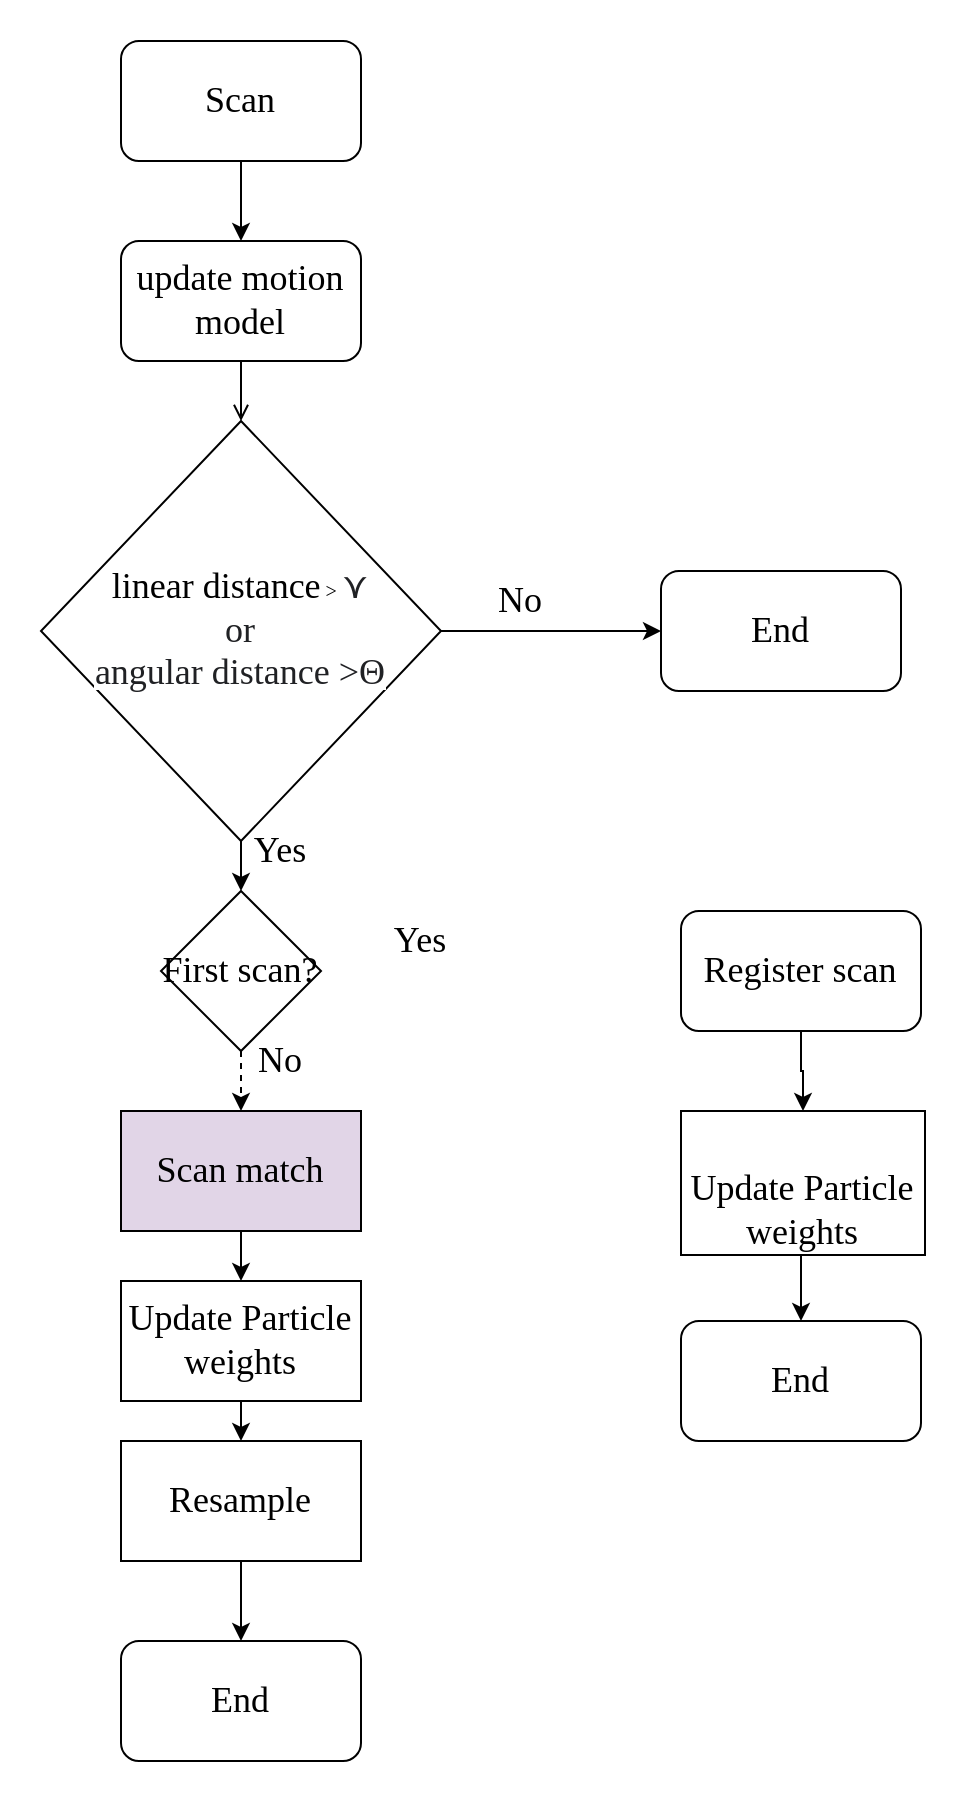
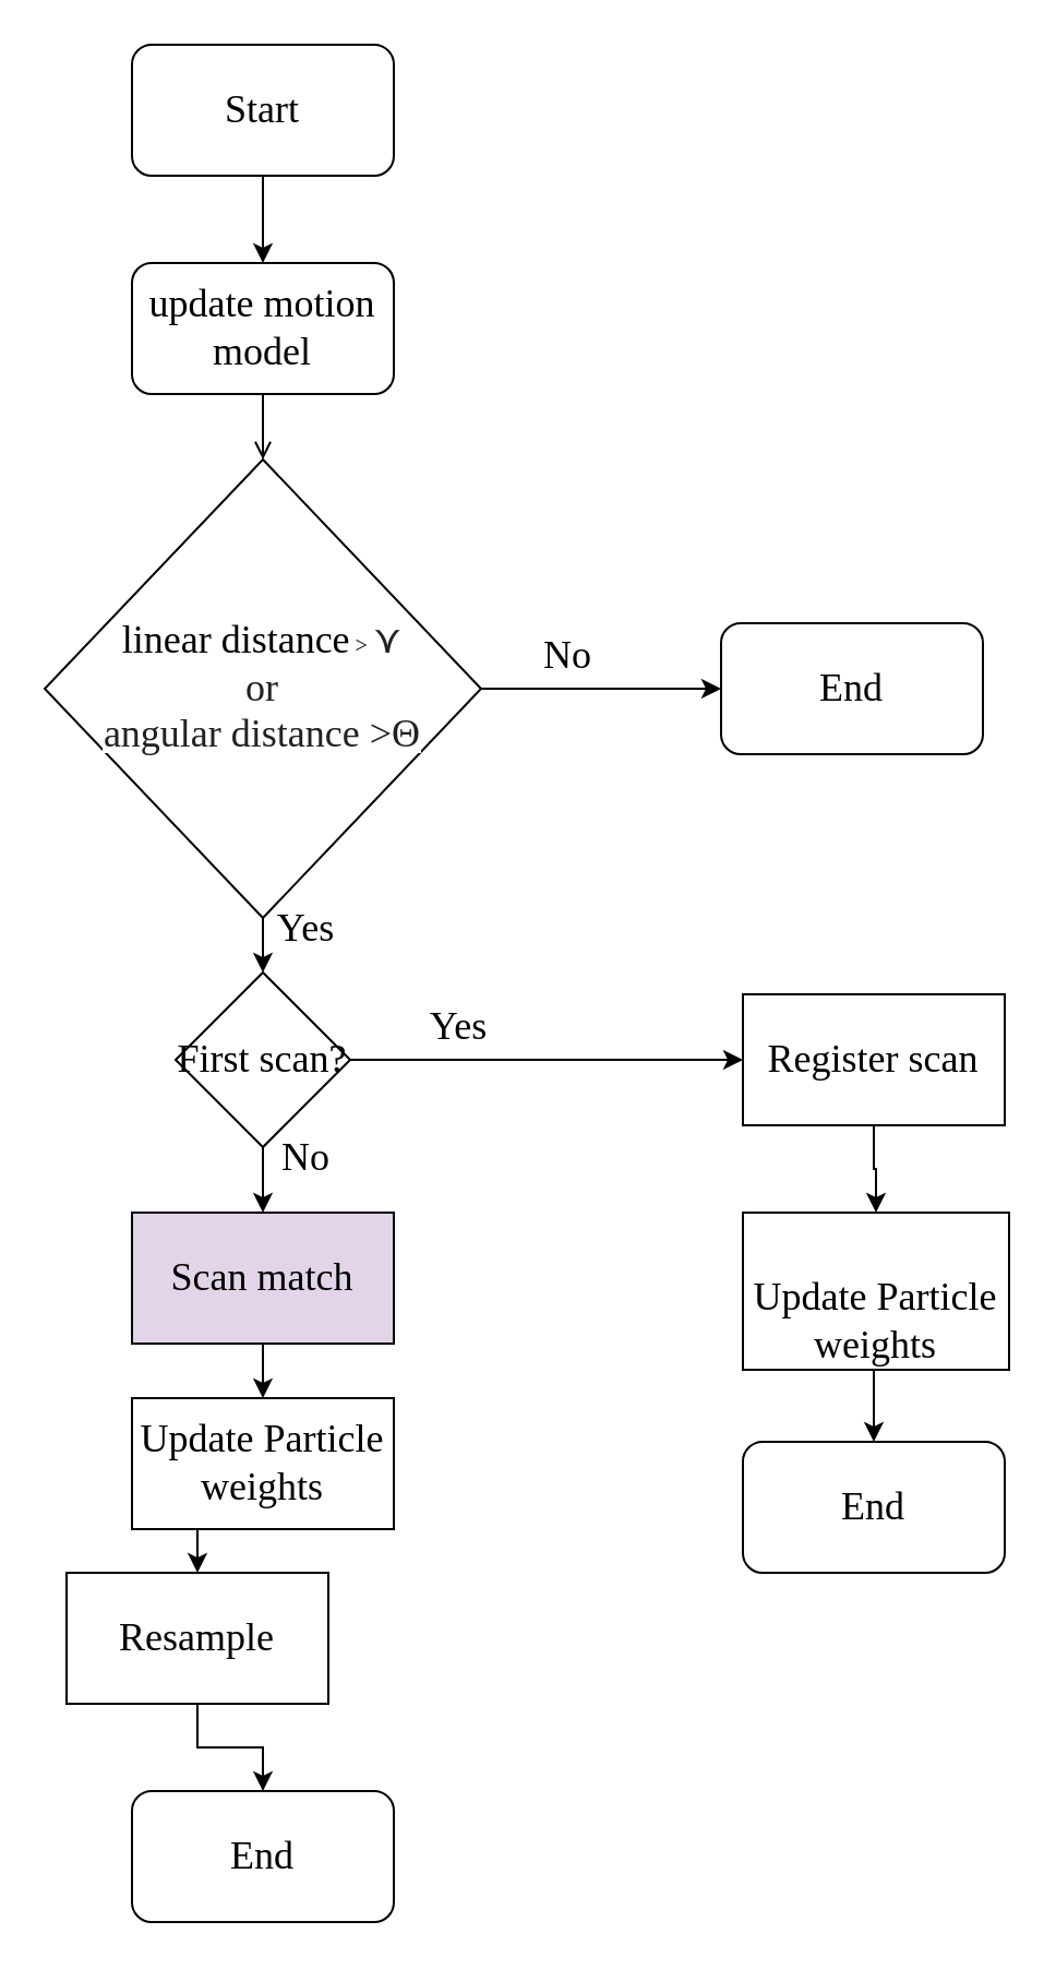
  <mxCell id="0" />
  <mxCell id="1" parent="0" />
  <mxCell id="2" style="edgeStyle=orthogonalEdgeStyle;rounded=0;orthogonalLoop=1;jettySize=auto;html=1;entryX=0.5;entryY=0;entryDx=0;entryDy=0;fontFamily=Times New Roman;fontSize=12;" edge="1" parent="1" source="3" target="5"><mxGeometry relative="1" as="geometry" /></mxCell>
- <mxCell id="3" value="&lt;font face=&quot;Times New Roman&quot; style=&quot;font-size: 18px&quot;&gt;Scan&lt;/font&gt;" style="rounded=1;whiteSpace=wrap;html=1;" vertex="1" parent="1"><mxGeometry x="60" y="20" width="120" height="60" as="geometry" /></mxCell>
+ <mxCell id="3" value="&lt;font face=&quot;Times New Roman&quot; style=&quot;font-size: 18px&quot;&gt;Start&lt;/font&gt;" style="rounded=1;whiteSpace=wrap;html=1;" vertex="1" parent="1"><mxGeometry x="60" y="20" width="120" height="60" as="geometry" /></mxCell>
  <mxCell id="4" style="edgeStyle=orthogonalEdgeStyle;rounded=0;orthogonalLoop=1;jettySize=auto;html=1;exitX=0.5;exitY=1;exitDx=0;exitDy=0;entryX=0.5;entryY=0;entryDx=0;entryDy=0;fontFamily=Times New Roman;fontSize=12;endArrow=open;" edge="1" parent="1" source="5" target="8"><mxGeometry relative="1" as="geometry" /></mxCell>
  <mxCell id="5" value="&lt;font face=&quot;Times New Roman&quot; style=&quot;font-size: 18px&quot;&gt;update motion model&lt;/font&gt;" style="whiteSpace=wrap;html=1;rounded=1;" vertex="1" parent="1"><mxGeometry x="60" y="120" width="120" height="60" as="geometry" /></mxCell>
  <mxCell id="6" style="edgeStyle=orthogonalEdgeStyle;rounded=0;orthogonalLoop=1;jettySize=auto;html=1;exitX=1;exitY=0.5;exitDx=0;exitDy=0;entryX=0;entryY=0.5;entryDx=0;entryDy=0;fontFamily=Times New Roman;fontSize=12;" edge="1" parent="1" source="8" target="19"><mxGeometry relative="1" as="geometry" /></mxCell>
  <mxCell id="7" style="edgeStyle=orthogonalEdgeStyle;rounded=0;orthogonalLoop=1;jettySize=auto;html=1;exitX=0.5;exitY=1;exitDx=0;exitDy=0;entryX=0.5;entryY=0;entryDx=0;entryDy=0;fontFamily=Times New Roman;fontSize=12;" edge="1" parent="1" source="8" target="11"><mxGeometry relative="1" as="geometry" /></mxCell>
  <mxCell id="8" value="&lt;font face=&quot;Times New Roman&quot;&gt;&lt;font style=&quot;font-size: 18px&quot;&gt;linear distance&lt;/font&gt;&lt;span style=&quot;font-size: 10px&quot;&gt; &amp;gt;&amp;nbsp;&lt;/span&gt;&lt;/font&gt;&lt;span id=&quot;docs-internal-guid-411641ed-7fff-c09d-7640-5ebe99a0782b&quot;&gt;&lt;span style=&quot;color: rgb(32 , 33 , 36) ; background-color: rgb(255 , 255 , 255) ; vertical-align: baseline&quot;&gt;&lt;font face=&quot;Times New Roman&quot; style=&quot;font-size: 18px&quot;&gt;⋎&lt;br&gt;or&lt;br&gt;angular distance &amp;gt;&lt;span id=&quot;docs-internal-guid-c574b06a-7fff-9f92-4b3e-ed89550b72ed&quot;&gt;&lt;span style=&quot;vertical-align: baseline&quot;&gt;Θ&lt;/span&gt;&lt;/span&gt;&lt;/font&gt;&lt;br&gt;&lt;/span&gt;&lt;/span&gt;" style="rhombus;whiteSpace=wrap;html=1;" vertex="1" parent="1"><mxGeometry x="20" y="210" width="200" height="210" as="geometry" /></mxCell>
- <mxCell id="10" style="edgeStyle=orthogonalEdgeStyle;rounded=0;orthogonalLoop=1;jettySize=auto;html=1;exitX=0.5;exitY=1;exitDx=0;exitDy=0;entryX=0.5;entryY=0;entryDx=0;entryDy=0;fontFamily=Times New Roman;fontSize=12;dashed=1;" edge="1" parent="1" source="11" target="13"><mxGeometry relative="1" as="geometry" /></mxCell>
+ <mxCell id="9" style="edgeStyle=orthogonalEdgeStyle;rounded=0;orthogonalLoop=1;jettySize=auto;html=1;exitX=1;exitY=0.5;exitDx=0;exitDy=0;entryX=0;entryY=0.5;entryDx=0;entryDy=0;fontFamily=Times New Roman;fontSize=12;" edge="1" parent="1" source="11" target="21"><mxGeometry relative="1" as="geometry" /></mxCell>
+ <mxCell id="10" style="edgeStyle=orthogonalEdgeStyle;rounded=0;orthogonalLoop=1;jettySize=auto;html=1;exitX=0.5;exitY=1;exitDx=0;exitDy=0;entryX=0.5;entryY=0;entryDx=0;entryDy=0;fontFamily=Times New Roman;fontSize=12;" edge="1" parent="1" source="11" target="13"><mxGeometry relative="1" as="geometry" /></mxCell>
  <mxCell id="11" value="&lt;font face=&quot;Times New Roman&quot; style=&quot;font-size: 18px&quot;&gt;First scan?&lt;/font&gt;" style="rhombus;whiteSpace=wrap;html=1;" vertex="1" parent="1"><mxGeometry x="80" y="445" width="80" height="80" as="geometry" /></mxCell>
  <mxCell id="12" style="edgeStyle=orthogonalEdgeStyle;rounded=0;orthogonalLoop=1;jettySize=auto;html=1;fontFamily=Times New Roman;fontSize=12;" edge="1" parent="1" source="13" target="15"><mxGeometry relative="1" as="geometry" /></mxCell>
  <mxCell id="13" value="&lt;font face=&quot;Times New Roman&quot; style=&quot;font-size: 18px&quot;&gt;Scan match&lt;/font&gt;" style="rounded=0;whiteSpace=wrap;html=1;fillColor=#e1d5e7;" vertex="1" parent="1"><mxGeometry x="60" y="555" width="120" height="60" as="geometry" /></mxCell>
  <mxCell id="14" style="edgeStyle=orthogonalEdgeStyle;rounded=0;orthogonalLoop=1;jettySize=auto;html=1;exitX=0.5;exitY=1;exitDx=0;exitDy=0;entryX=0.5;entryY=0;entryDx=0;entryDy=0;fontFamily=Times New Roman;fontSize=12;" edge="1" parent="1" source="15" target="17"><mxGeometry relative="1" as="geometry" /></mxCell>
  <mxCell id="15" value="&lt;font face=&quot;Times New Roman&quot; style=&quot;font-size: 18px&quot;&gt;Update Particle weights&lt;/font&gt;" style="rounded=0;whiteSpace=wrap;html=1;" vertex="1" parent="1"><mxGeometry x="60" y="640" width="120" height="60" as="geometry" /></mxCell>
  <mxCell id="16" style="edgeStyle=orthogonalEdgeStyle;rounded=0;orthogonalLoop=1;jettySize=auto;html=1;exitX=0.5;exitY=1;exitDx=0;exitDy=0;entryX=0.5;entryY=0;entryDx=0;entryDy=0;fontFamily=Times New Roman;fontSize=12;" edge="1" parent="1" source="17" target="18"><mxGeometry relative="1" as="geometry" /></mxCell>
- <mxCell id="17" value="&lt;font face=&quot;Times New Roman&quot; style=&quot;font-size: 18px&quot;&gt;Resample&lt;/font&gt;" style="rounded=0;whiteSpace=wrap;html=1;" vertex="1" parent="1"><mxGeometry x="60" y="720" width="120" height="60" as="geometry" /></mxCell>
+ <mxCell id="17" value="&lt;font face=&quot;Times New Roman&quot; style=&quot;font-size: 18px&quot;&gt;Resample&lt;/font&gt;" style="rounded=0;whiteSpace=wrap;html=1;" vertex="1" parent="1"><mxGeometry x="30" y="720" width="120" height="60" as="geometry" /></mxCell>
  <mxCell id="18" value="&lt;font face=&quot;Times New Roman&quot; style=&quot;font-size: 18px&quot;&gt;End&lt;/font&gt;" style="rounded=1;whiteSpace=wrap;html=1;" vertex="1" parent="1"><mxGeometry x="60" y="820" width="120" height="60" as="geometry" /></mxCell>
  <mxCell id="19" value="&lt;font face=&quot;Times New Roman&quot; style=&quot;font-size: 18px&quot;&gt;End&lt;/font&gt;" style="rounded=1;whiteSpace=wrap;html=1;" vertex="1" parent="1"><mxGeometry x="330" y="285" width="120" height="60" as="geometry" /></mxCell>
  <mxCell id="20" style="edgeStyle=orthogonalEdgeStyle;rounded=0;orthogonalLoop=1;jettySize=auto;html=1;exitX=0.5;exitY=1;exitDx=0;exitDy=0;entryX=0.5;entryY=0;entryDx=0;entryDy=0;fontFamily=Times New Roman;fontSize=12;" edge="1" parent="1" source="21" target="23"><mxGeometry relative="1" as="geometry" /></mxCell>
- <mxCell id="21" value="&lt;font face=&quot;Times New Roman&quot; style=&quot;font-size: 18px&quot;&gt;Register scan&lt;/font&gt;" style="whiteSpace=wrap;html=1;rounded=1;" vertex="1" parent="1"><mxGeometry x="340" y="455" width="120" height="60" as="geometry" /></mxCell>
+ <mxCell id="21" value="&lt;font face=&quot;Times New Roman&quot; style=&quot;font-size: 18px&quot;&gt;Register scan&lt;/font&gt;" style="rounded=0;whiteSpace=wrap;html=1;" vertex="1" parent="1"><mxGeometry x="340" y="455" width="120" height="60" as="geometry" /></mxCell>
  <mxCell id="22" style="edgeStyle=orthogonalEdgeStyle;rounded=0;orthogonalLoop=1;jettySize=auto;html=1;exitX=0.5;exitY=1;exitDx=0;exitDy=0;entryX=0.5;entryY=0;entryDx=0;entryDy=0;fontFamily=Times New Roman;fontSize=12;" edge="1" parent="1" source="23" target="24"><mxGeometry relative="1" as="geometry" /></mxCell>
  <mxCell id="23" value="&lt;br&gt;&lt;br&gt;&lt;font face=&quot;Times New Roman&quot; style=&quot;font-size: 18px&quot;&gt;&lt;span style=&quot;color: rgb(0 , 0 , 0) ; font-style: normal ; font-weight: 400 ; letter-spacing: normal ; text-align: center ; text-indent: 0px ; text-transform: none ; word-spacing: 0px ; display: inline ; float: none ; background-color: rgb(255 , 255 , 255)&quot;&gt;Update Particle weights&lt;/span&gt;&lt;br&gt;&lt;/font&gt;" style="rounded=0;whiteSpace=wrap;html=1;" vertex="1" parent="1"><mxGeometry x="340" y="555" width="122" height="72" as="geometry" /></mxCell>
  <mxCell id="24" value="&lt;font face=&quot;Times New Roman&quot; style=&quot;font-size: 18px&quot;&gt;End&lt;/font&gt;" style="rounded=1;whiteSpace=wrap;html=1;" vertex="1" parent="1"><mxGeometry x="340" y="660" width="120" height="60" as="geometry" /></mxCell>
  <mxCell id="25" value="No" style="text;html=1;strokeColor=none;fillColor=none;align=center;verticalAlign=middle;whiteSpace=wrap;rounded=0;fontFamily=Times New Roman;fontSize=18;" vertex="1" parent="1"><mxGeometry x="230" y="285" width="60" height="30" as="geometry" /></mxCell>
  <mxCell id="26" value="No" style="text;html=1;strokeColor=none;fillColor=none;align=center;verticalAlign=middle;whiteSpace=wrap;rounded=0;fontFamily=Times New Roman;fontSize=18;" vertex="1" parent="1"><mxGeometry x="110" y="515" width="60" height="30" as="geometry" /></mxCell>
  <mxCell id="27" value="Yes" style="text;html=1;strokeColor=none;fillColor=none;align=center;verticalAlign=middle;whiteSpace=wrap;rounded=0;fontFamily=Times New Roman;fontSize=18;" vertex="1" parent="1"><mxGeometry x="110" y="410" width="60" height="30" as="geometry" /></mxCell>
  <mxCell id="28" value="Yes" style="text;html=1;strokeColor=none;fillColor=none;align=center;verticalAlign=middle;whiteSpace=wrap;rounded=0;fontFamily=Times New Roman;fontSize=18;" vertex="1" parent="1"><mxGeometry x="180" y="455" width="60" height="30" as="geometry" /></mxCell>
